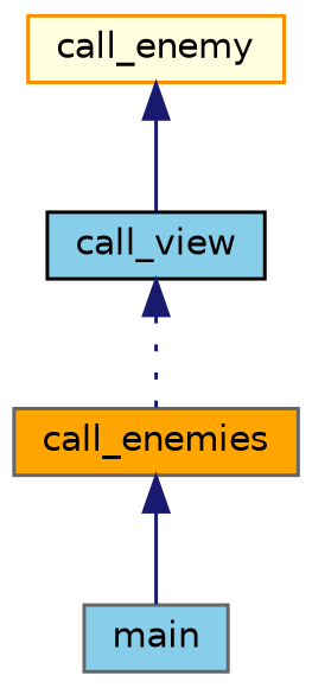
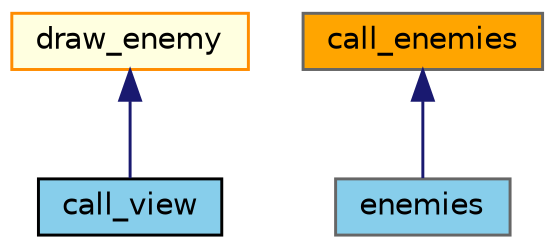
  digraph {
    rankdir=TB
    node [color=gray40 fillcolor=skyblue fontname=Helvetica fontsize=10 shape=record style=filled]
    edge [color=midnightblue dir=back fontname=Helvetica fontsize=10 labelfontname=Helvetica labelfontsize=10 style=solid]
-   n1 [color=darkorange fillcolor=lightyellow fontcolor=black height=0.2 label=call_enemy width=0.4]
+   n1 [color=darkorange fillcolor=lightyellow fontcolor=black height=0.2 label=draw_enemy width=0.4]
    n2 [color=black height=0.2 label=call_view width=0.4]
    n3 [fillcolor=orange height=0.2 label=call_enemies width=0.4]
-   n4 [height=0.2 label=main width=0.4]
+   n4 [height=0.2 label=enemies width=0.4]
    n1 -> n2
-   n2 -> n3 [style=dotted]
    n3 -> n4
  }
